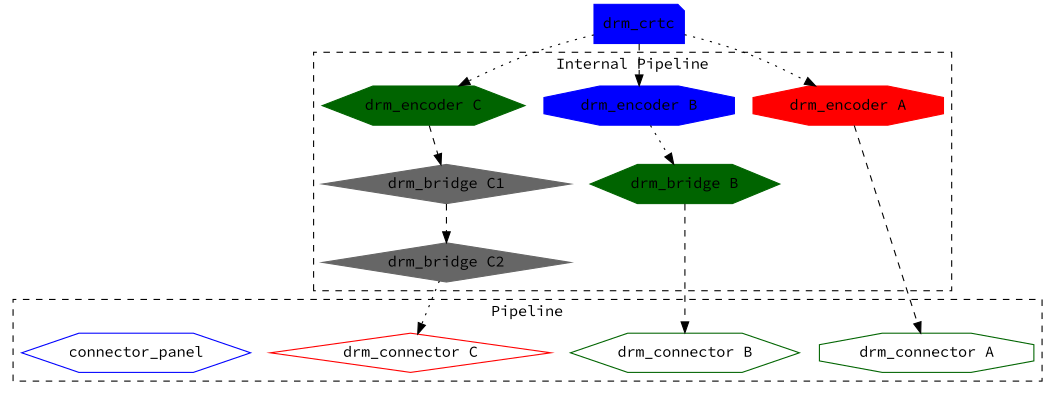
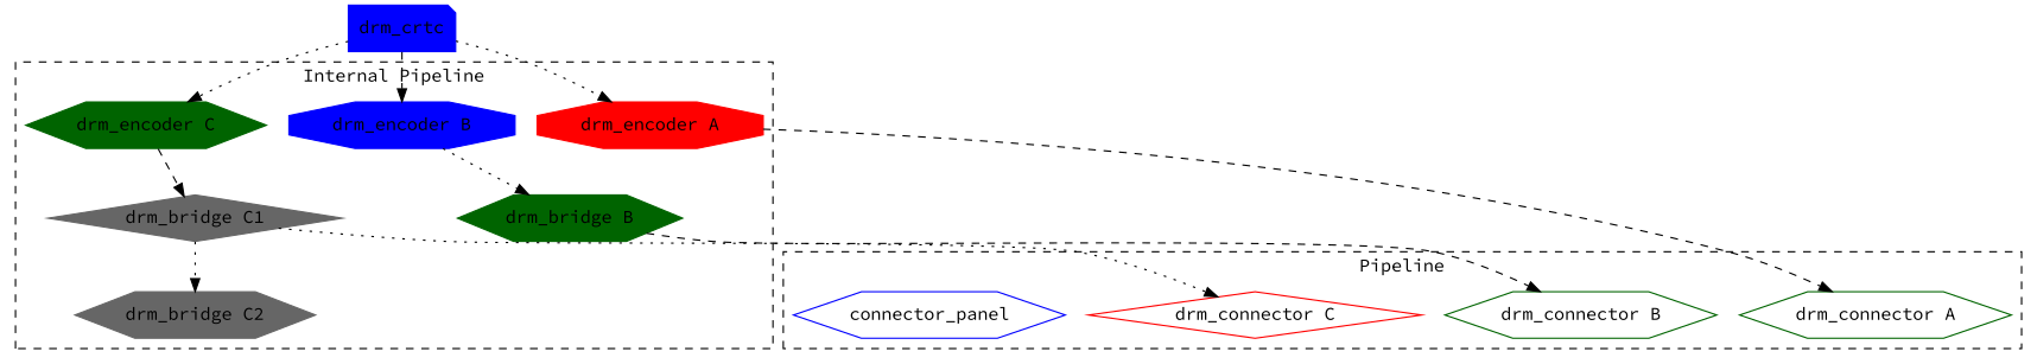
  digraph {
    fontname="Source Code Pro"
    node [bgcolor=grey color=darkgreen fontname="Source Code Pro" shape=hexagon style=filled]
    edge [fontname="Source Code Pro" style=dotted]
    "drm_encoder A" [color=red shape=octagon]
    "drm_encoder B" [color=blue shape=octagon]
    "drm_encoder C"
    "drm_bridge B"
    "drm_bridge C1" [color=gray40 shape=diamond]
-   "drm_bridge C2" [color=gray40 shape=diamond]
-   "drm_connector A" [shape=octagon bgcolor="" style=""]
+   "drm_bridge C2" [color=gray40]
+   "drm_connector A" [bgcolor="" style=""]
    "drm_connector B" [bgcolor="" style=""]
    "drm_connector C" [color=red shape=diamond bgcolor="" style=""]
    n10 [color=blue label=connector_panel bgcolor="" style=""]
    drm_crtc [color=blue shape=note]
    subgraph cluster_1 {
      label="Internal Pipeline"
      style=dashed
      subgraph sub_2 {
        label="Internal Pipeline"
        style=dashed
        "drm_encoder A"
        "drm_encoder B"
        "drm_encoder C"
      }
      subgraph sub_3 {
        label="Internal Pipeline"
        style=dashed
        "drm_encoder B"
        "drm_encoder C"
        "drm_bridge B"
        "drm_bridge C1"
        "drm_bridge C2"
      }
    }
    subgraph cluster_4 {
      label=Pipeline
      style=dashed
      "drm_connector A"
      "drm_connector B"
      "drm_connector C"
      n10
    }
    "drm_encoder A" -> "drm_connector A" [style=dashed]
    "drm_encoder B" -> "drm_bridge B"
    "drm_encoder C" -> "drm_bridge C1" [style=dashed]
    "drm_bridge B" -> "drm_connector B" [style=dashed]
-   "drm_bridge C1" -> "drm_bridge C2" [style=dashed]
-   "drm_bridge C2" -> "drm_connector C"
+   "drm_bridge C1" -> "drm_bridge C2"
+   "drm_bridge C1" -> "drm_connector C"
    drm_crtc -> "drm_encoder A"
    drm_crtc -> "drm_encoder B" [style=dashed]
    drm_crtc -> "drm_encoder C"
  }
